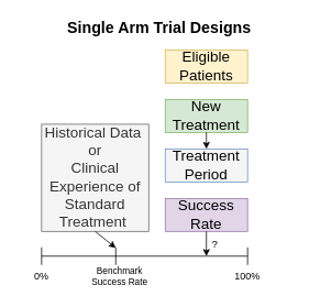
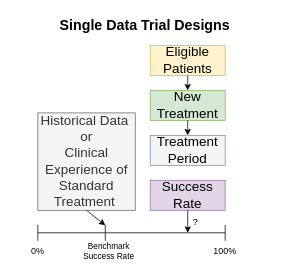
  <mxCell id="0" />
  <mxCell id="1" parent="0" />
  <mxCell id="2" value="&lt;font style=&quot;font-size: 18px;&quot;&gt;Eligible &lt;font style=&quot;font-size: 18px;&quot;&gt;Patients&lt;/font&gt;&lt;/font&gt;" style="rounded=0;whiteSpace=wrap;html=1;fontSize=18;fillColor=#fff2cc;strokeColor=#d6b656;" vertex="1" parent="1"><mxGeometry x="200" y="60" width="100" height="40" as="geometry" /></mxCell>
  <mxCell id="3" value="New Treatment" style="rounded=0;whiteSpace=wrap;html=1;fontSize=18;fillColor=#d5e8d4;strokeColor=#82b366;" vertex="1" parent="1"><mxGeometry x="200" y="120" width="100" height="40" as="geometry" /></mxCell>
  <mxCell id="4" value="Success Rate" style="rounded=0;whiteSpace=wrap;html=1;fontSize=18;fillColor=#e1d5e7;strokeColor=#9673a6;" vertex="1" parent="1"><mxGeometry x="200" y="240" width="100" height="40" as="geometry" /></mxCell>
  <mxCell id="5" value="Historical Data&amp;nbsp;&lt;br style=&quot;font-size: 18px;&quot;&gt;or&lt;br style=&quot;font-size: 18px;&quot;&gt;Clinical Experience of Standard Treatment&amp;nbsp;" style="whiteSpace=wrap;html=1;aspect=fixed;fontSize=18;fillColor=#f5f5f5;strokeColor=#666666;fontColor=#333333;" vertex="1" parent="1"><mxGeometry x="50" y="150" width="130" height="130" as="geometry" /></mxCell>
- <mxCell id="6" value="&lt;h1 style=&quot;font-size: 19px;&quot;&gt;&lt;font style=&quot;font-size: 19px;&quot;&gt;Single Arm Trial Designs&lt;/font&gt;&lt;/h1&gt;&lt;p style=&quot;font-size: 19px;&quot;&gt;&lt;br style=&quot;font-size: 19px;&quot;&gt;&lt;/p&gt;" style="text;html=1;strokeColor=none;fillColor=none;spacing=5;spacingTop=-20;whiteSpace=wrap;overflow=hidden;rounded=0;fontSize=19;align=center;" vertex="1" parent="1"><mxGeometry x="32.5" y="20" width="320" height="50" as="geometry" /></mxCell>
+ <mxCell id="6" value="&lt;h1 style=&quot;font-size: 19px;&quot;&gt;&lt;font style=&quot;font-size: 19px;&quot;&gt;Single Data Trial Designs&lt;/font&gt;&lt;/h1&gt;&lt;p style=&quot;font-size: 19px;&quot;&gt;&lt;br style=&quot;font-size: 19px;&quot;&gt;&lt;/p&gt;" style="text;html=1;strokeColor=none;fillColor=none;spacing=5;spacingTop=-20;whiteSpace=wrap;overflow=hidden;rounded=0;fontSize=19;align=center;" vertex="1" parent="1"><mxGeometry x="32.5" y="20" width="320" height="50" as="geometry" /></mxCell>
  <mxCell id="7" value="" style="shape=partialRectangle;whiteSpace=wrap;html=1;top=0;bottom=0;fillColor=none;fontSize=12;" vertex="1" parent="1"><mxGeometry x="50" y="300" width="250" height="20" as="geometry" /></mxCell>
  <mxCell id="8" value="" style="endArrow=none;html=1;rounded=0;fontSize=12;entryX=1;entryY=0.5;entryDx=0;entryDy=0;" edge="1" parent="1" target="7"><mxGeometry width="50" height="50" relative="1" as="geometry"><mxPoint x="50" y="310" as="sourcePoint" /><mxPoint x="280" y="310" as="targetPoint" /></mxGeometry></mxCell>
  <mxCell id="9" value="Treatment Period" style="rounded=0;whiteSpace=wrap;html=1;fontSize=18;fillColor=#f5f5f5;strokeColor=#6c8ebf;" vertex="1" parent="1"><mxGeometry x="200" y="180" width="100" height="40" as="geometry" /></mxCell>
+ <mxCell id="10" value="" style="endArrow=classic;html=1;rounded=0;fontSize=12;exitX=0.5;exitY=1;exitDx=0;exitDy=0;" edge="1" parent="1" source="2" target="3"><mxGeometry width="50" height="50" relative="1" as="geometry"><mxPoint x="145" y="270" as="sourcePoint" /><mxPoint x="195" y="220" as="targetPoint" /></mxGeometry></mxCell>
  <mxCell id="11" value="" style="endArrow=classic;html=1;rounded=0;fontSize=12;exitX=0.5;exitY=1;exitDx=0;exitDy=0;entryX=0.5;entryY=0;entryDx=0;entryDy=0;" edge="1" parent="1" source="3" target="9"><mxGeometry width="50" height="50" relative="1" as="geometry"><mxPoint x="145" y="270" as="sourcePoint" /><mxPoint x="195" y="220" as="targetPoint" /></mxGeometry></mxCell>
  <mxCell id="12" value="0%" style="text;html=1;strokeColor=none;fillColor=none;align=center;verticalAlign=middle;whiteSpace=wrap;rounded=0;fontSize=12;" vertex="1" parent="1"><mxGeometry x="20" y="320" width="60" height="30" as="geometry" /></mxCell>
  <mxCell id="13" value="100%" style="text;html=1;strokeColor=none;fillColor=none;align=center;verticalAlign=middle;whiteSpace=wrap;rounded=0;fontSize=12;" vertex="1" parent="1"><mxGeometry x="270" y="320" width="60" height="30" as="geometry" /></mxCell>
  <mxCell id="14" value="" style="shape=partialRectangle;whiteSpace=wrap;html=1;right=0;top=0;bottom=0;fillColor=none;routingCenterX=-0.5;fontSize=12;" vertex="1" parent="1"><mxGeometry x="140" y="300" width="105" height="20" as="geometry" /></mxCell>
  <mxCell id="15" value="Benchmark Success Rate" style="text;html=1;strokeColor=none;fillColor=none;align=center;verticalAlign=middle;whiteSpace=wrap;rounded=0;fontSize=11;" vertex="1" parent="1"><mxGeometry x="99.5" y="320" width="90" height="30" as="geometry" /></mxCell>
  <mxCell id="16" value="" style="endArrow=classic;html=1;rounded=0;fontSize=12;exitX=0.5;exitY=1;exitDx=0;exitDy=0;entryX=0;entryY=0;entryDx=0;entryDy=0;" edge="1" parent="1" source="5" target="14"><mxGeometry width="50" height="50" relative="1" as="geometry"><mxPoint x="150" y="300" as="sourcePoint" /><mxPoint x="120" y="320" as="targetPoint" /></mxGeometry></mxCell>
  <mxCell id="17" value="?" style="text;html=1;align=center;verticalAlign=middle;resizable=0;points=[];autosize=1;strokeColor=none;fillColor=none;fontSize=13;" vertex="1" parent="1"><mxGeometry x="245" y="280" width="30" height="30" as="geometry" /></mxCell>
  <mxCell id="18" value="" style="endArrow=classic;html=1;rounded=0;fontSize=10;exitX=0.5;exitY=1;exitDx=0;exitDy=0;" edge="1" parent="1" source="4"><mxGeometry width="50" height="50" relative="1" as="geometry"><mxPoint x="260" y="300" as="sourcePoint" /><mxPoint x="250" y="310" as="targetPoint" /></mxGeometry></mxCell>
